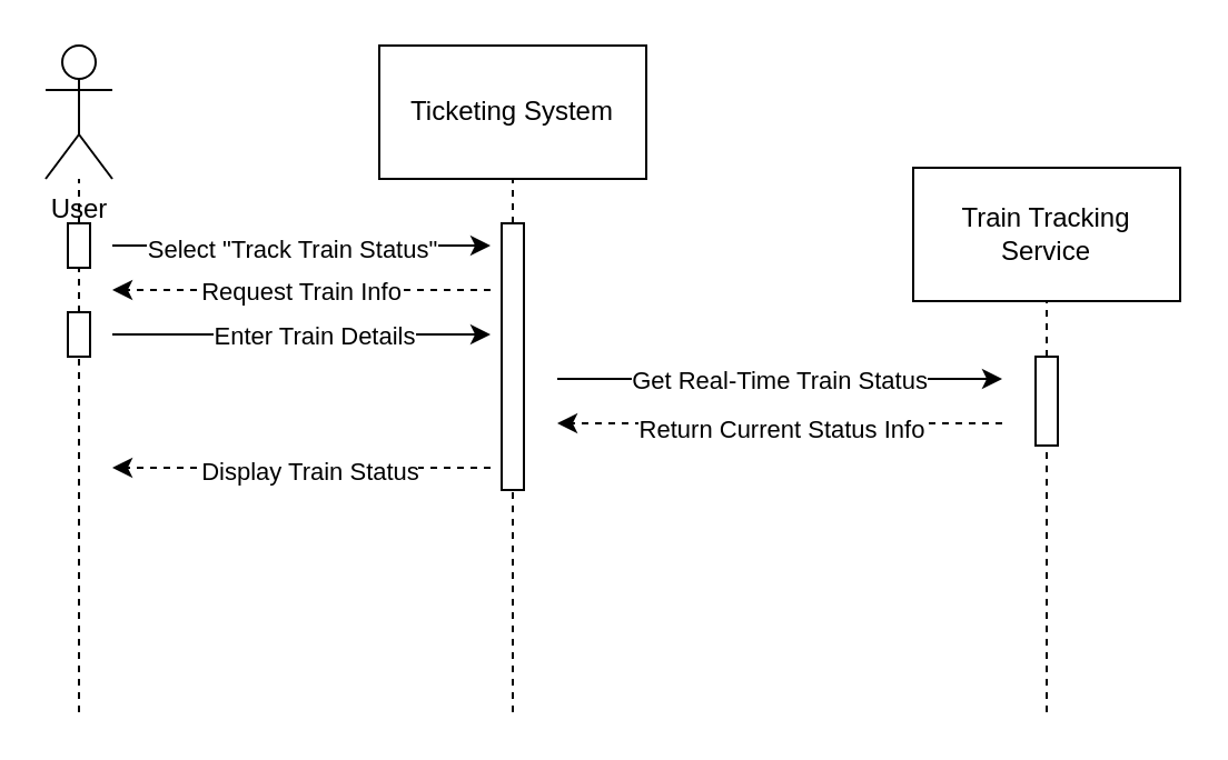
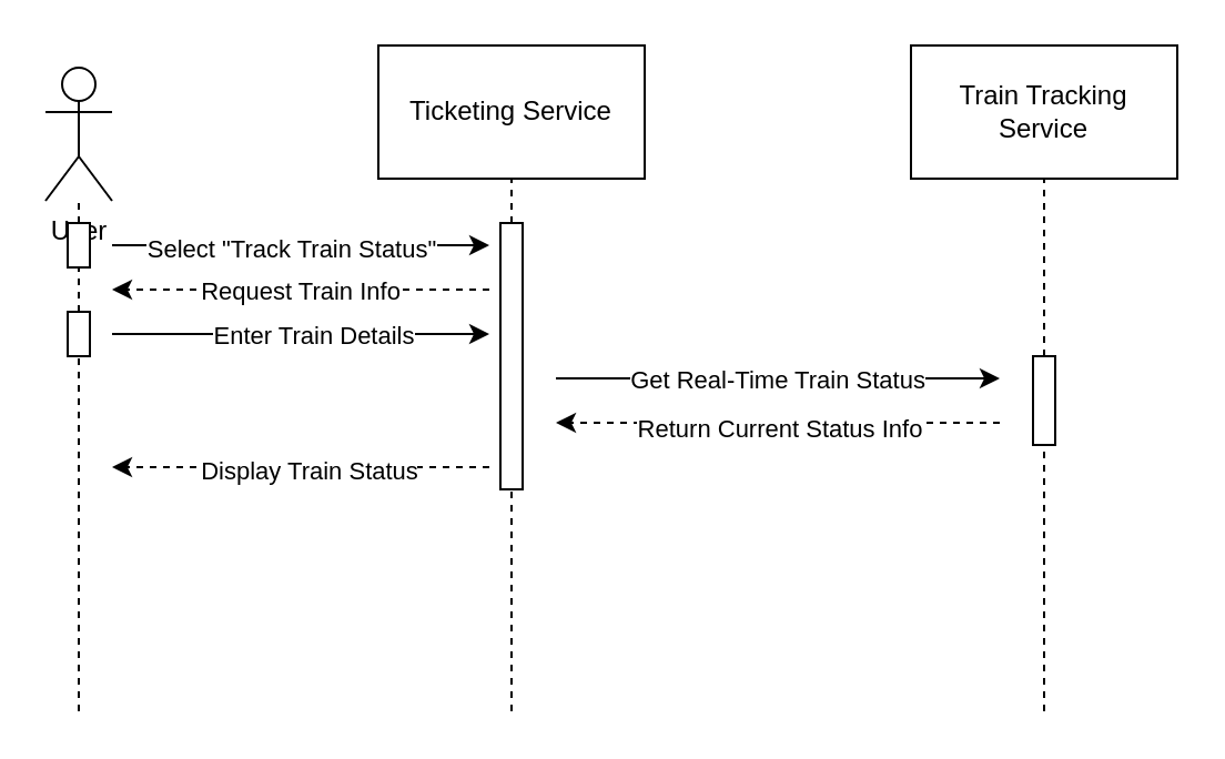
  <mxCell id="0" />
  <mxCell id="1" parent="0" />
- <mxCell id="2" value="User" style="shape=umlActor;verticalLabelPosition=bottom;verticalAlign=top;html=1;outlineConnect=0;" vertex="1" parent="1"><mxGeometry x="20" y="20" width="30" height="60" as="geometry" /></mxCell>
- <mxCell id="3" value="Ticketing System" style="rounded=0;whiteSpace=wrap;html=1;" vertex="1" parent="1"><mxGeometry x="170" y="20" width="120" height="60" as="geometry" /></mxCell>
- <mxCell id="4" value="Train Tracking Service" style="rounded=0;whiteSpace=wrap;html=1;" vertex="1" parent="1"><mxGeometry x="410" y="75" width="120" height="60" as="geometry" /></mxCell>
+ <mxCell id="2" value="User" style="shape=umlActor;verticalLabelPosition=bottom;verticalAlign=top;html=1;outlineConnect=0;" vertex="1" parent="1"><mxGeometry x="20" y="30" width="30" height="60" as="geometry" /></mxCell>
+ <mxCell id="3" value="Ticketing Service" style="rounded=0;whiteSpace=wrap;html=1;" vertex="1" parent="1"><mxGeometry x="170" y="20" width="120" height="60" as="geometry" /></mxCell>
+ <mxCell id="4" value="Train Tracking Service" style="rounded=0;whiteSpace=wrap;html=1;" vertex="1" parent="1"><mxGeometry x="410" y="20" width="120" height="60" as="geometry" /></mxCell>
  <mxCell id="5" value="" style="endArrow=none;dashed=1;html=1;rounded=0;" edge="1" parent="1" source="23" target="2"><mxGeometry width="50" height="50" relative="1" as="geometry"><mxPoint x="35" y="320" as="sourcePoint" /><mxPoint x="300" y="150" as="targetPoint" /></mxGeometry></mxCell>
  <mxCell id="6" value="" style="endArrow=none;dashed=1;html=1;rounded=0;" edge="1" parent="1" source="21" target="3"><mxGeometry width="50" height="50" relative="1" as="geometry"><mxPoint x="230" y="320" as="sourcePoint" /><mxPoint x="300" y="150" as="targetPoint" /></mxGeometry></mxCell>
  <mxCell id="7" value="" style="endArrow=none;dashed=1;html=1;rounded=0;" edge="1" parent="1" source="26" target="4"><mxGeometry width="50" height="50" relative="1" as="geometry"><mxPoint x="470" y="320" as="sourcePoint" /><mxPoint x="300" y="150" as="targetPoint" /></mxGeometry></mxCell>
  <mxCell id="8" value="" style="endArrow=classic;html=1;rounded=0;" edge="1" parent="1"><mxGeometry width="50" height="50" relative="1" as="geometry"><mxPoint x="50" y="110" as="sourcePoint" /><mxPoint x="220" y="110" as="targetPoint" /></mxGeometry></mxCell>
  <mxCell id="9" value="Select &quot;Track Train Status&quot;" style="edgeLabel;html=1;align=center;verticalAlign=middle;resizable=0;points=[];" vertex="1" connectable="0" parent="8"><mxGeometry x="-0.057" y="-1" relative="1" as="geometry"><mxPoint as="offset" /></mxGeometry></mxCell>
  <mxCell id="10" value="" style="endArrow=classic;html=1;rounded=0;dashed=1;" edge="1" parent="1"><mxGeometry width="50" height="50" relative="1" as="geometry"><mxPoint x="220" y="130" as="sourcePoint" /><mxPoint x="50" y="130" as="targetPoint" /></mxGeometry></mxCell>
  <mxCell id="11" value="Request Train Info" style="edgeLabel;html=1;align=center;verticalAlign=middle;resizable=0;points=[];" vertex="1" connectable="0" parent="10"><mxGeometry x="0.006" relative="1" as="geometry"><mxPoint as="offset" /></mxGeometry></mxCell>
  <mxCell id="12" value="" style="endArrow=classic;html=1;rounded=0;" edge="1" parent="1"><mxGeometry width="50" height="50" relative="1" as="geometry"><mxPoint x="50" y="150" as="sourcePoint" /><mxPoint x="220" y="150" as="targetPoint" /></mxGeometry></mxCell>
  <mxCell id="13" value="Enter Train Details" style="edgeLabel;html=1;align=center;verticalAlign=middle;resizable=0;points=[];" vertex="1" connectable="0" parent="12"><mxGeometry x="0.053" relative="1" as="geometry"><mxPoint as="offset" /></mxGeometry></mxCell>
  <mxCell id="14" value="" style="endArrow=classic;html=1;rounded=0;" edge="1" parent="1"><mxGeometry width="50" height="50" relative="1" as="geometry"><mxPoint x="250" y="170" as="sourcePoint" /><mxPoint x="450" y="170" as="targetPoint" /></mxGeometry></mxCell>
  <mxCell id="15" value="Get Real-Time Train Status" style="edgeLabel;html=1;align=center;verticalAlign=middle;resizable=0;points=[];" vertex="1" connectable="0" parent="14"><mxGeometry x="-0.006" relative="1" as="geometry"><mxPoint as="offset" /></mxGeometry></mxCell>
  <mxCell id="16" value="" style="endArrow=classic;html=1;rounded=0;dashed=1;" edge="1" parent="1"><mxGeometry width="50" height="50" relative="1" as="geometry"><mxPoint x="450" y="190" as="sourcePoint" /><mxPoint x="250" y="190" as="targetPoint" /></mxGeometry></mxCell>
  <mxCell id="17" value="Return Current Status Info" style="edgeLabel;html=1;align=center;verticalAlign=middle;resizable=0;points=[];" vertex="1" connectable="0" parent="16"><mxGeometry x="0.002" y="2" relative="1" as="geometry"><mxPoint as="offset" /></mxGeometry></mxCell>
  <mxCell id="18" value="" style="endArrow=classic;html=1;rounded=0;dashed=1;" edge="1" parent="1"><mxGeometry width="50" height="50" relative="1" as="geometry"><mxPoint x="220" y="210" as="sourcePoint" /><mxPoint x="50" y="210" as="targetPoint" /></mxGeometry></mxCell>
  <mxCell id="19" value="Display Train Status" style="edgeLabel;html=1;align=center;verticalAlign=middle;resizable=0;points=[];" vertex="1" connectable="0" parent="18"><mxGeometry x="-0.04" y="1" relative="1" as="geometry"><mxPoint as="offset" /></mxGeometry></mxCell>
  <mxCell id="20" value="" style="endArrow=none;dashed=1;html=1;rounded=0;" edge="1" parent="1" target="21"><mxGeometry width="50" height="50" relative="1" as="geometry"><mxPoint x="230" y="320" as="sourcePoint" /><mxPoint x="230" y="80" as="targetPoint" /></mxGeometry></mxCell>
  <mxCell id="21" value="" style="rounded=0;whiteSpace=wrap;html=1;" vertex="1" parent="1"><mxGeometry x="225" y="100" width="10" height="120" as="geometry" /></mxCell>
  <mxCell id="22" value="" style="endArrow=none;dashed=1;html=1;rounded=0;" edge="1" parent="1" target="23"><mxGeometry width="50" height="50" relative="1" as="geometry"><mxPoint x="35" y="320" as="sourcePoint" /><mxPoint x="35" y="80" as="targetPoint" /></mxGeometry></mxCell>
  <mxCell id="23" value="" style="rounded=0;whiteSpace=wrap;html=1;" vertex="1" parent="1"><mxGeometry x="30" y="100" width="10" height="20" as="geometry" /></mxCell>
  <mxCell id="24" value="" style="rounded=0;whiteSpace=wrap;html=1;" vertex="1" parent="1"><mxGeometry x="30" y="140" width="10" height="20" as="geometry" /></mxCell>
  <mxCell id="25" value="" style="endArrow=none;dashed=1;html=1;rounded=0;" edge="1" parent="1" target="26"><mxGeometry width="50" height="50" relative="1" as="geometry"><mxPoint x="470" y="320" as="sourcePoint" /><mxPoint x="470" y="80" as="targetPoint" /></mxGeometry></mxCell>
  <mxCell id="26" value="" style="rounded=0;whiteSpace=wrap;html=1;" vertex="1" parent="1"><mxGeometry x="465" y="160" width="10" height="40" as="geometry" /></mxCell>
